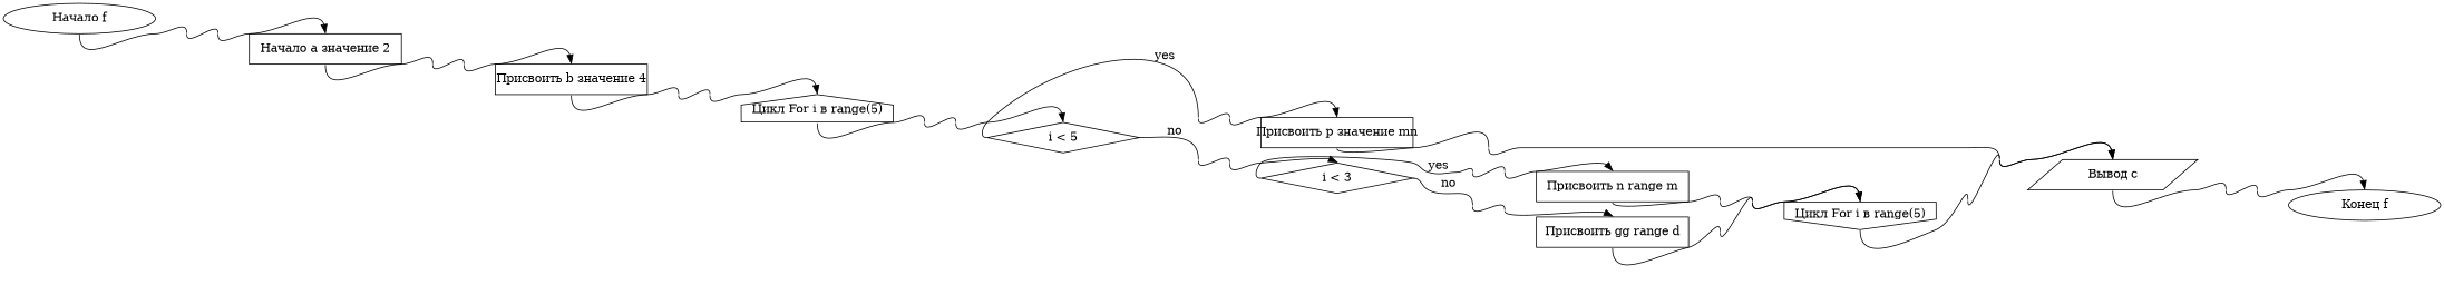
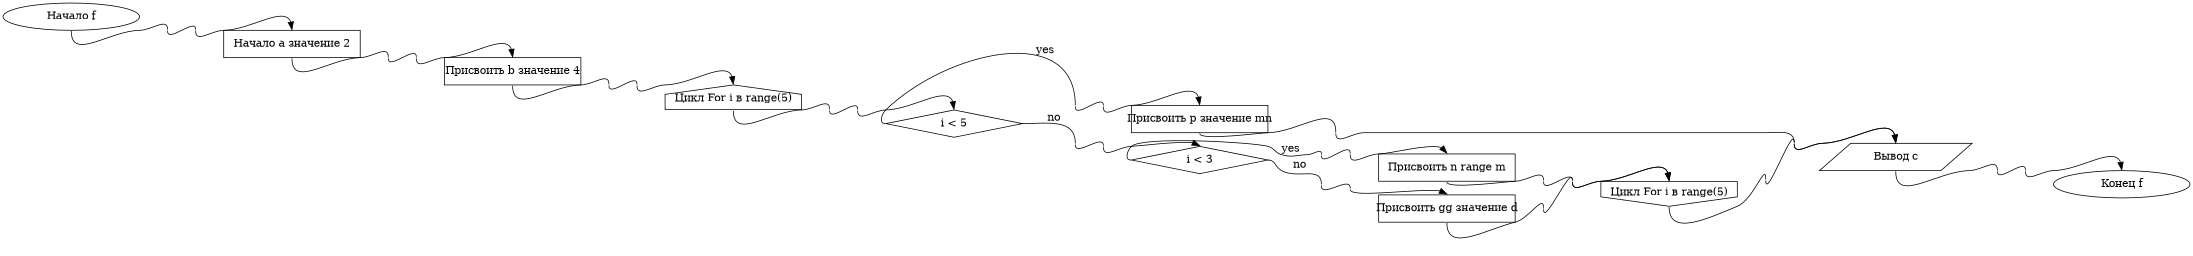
  graph {
    rankdir=LR
    node [shape=point]
    edge [dir=none headport=n tailport=s]
    n1 [fixedsize=true height=0.5 label="Начало f" shape=ellipse width=2.5]
    "__portNode__decl-1_1" [height=0 savePos="198,706.75" width=0]
    "__portNode__assignment-2_2" [height=0 savePos="198,669.75" width=0]
    n4 [fixedsize=true headport=n height=0.5 label="Начало a значение 2" shape=box tailport=s width=2.5]
    "__portNode__assignment-2_3" [height=0 savePos="198,633.75" width=0]
    "__portNode__assignment-3_4" [height=0 savePos="198,596.75" width=0]
    n7 [fixedsize=true headport=n height=0.5 label="Присвоить b значение 4" shape=box tailport=s width=2.5]
    "__portNode__assignment-3_5" [height=0 savePos="198,560.75" width=0]
    "__portNode__for_start-4_6" [height=0 savePos="198,523.75" width=0]
    n10 [fixedsize=true headport=n height=0.5 label="Цикл For i в range(5)" shape=house tailport=s width=2.5]
    "__portNode__for_start-4_7" [height=0 savePos="198,489.75" width=0]
    "__portNode__cond-6_8" [height=0 savePos="198,450.75" width=0]
    n13 [fixedsize=true height=0.5 label="i < 5" shape=diamond width=2.5]
    "__portNode__cond-6_9" [height=0 savePos="105,432.75" width=0]
    "__portNode__cond-6_11" [height=0 savePos="291,432.75" width=0]
    "__portNode__assignment-7_10" [height=0 savePos="90,309" width=0]
    "__portNode__cond-8_12" [height=0 savePos="298,363" width=0]
    n18 [fixedsize=true headport=n height=0.5 label="Присвоить p значение mn" shape=box tailport=s width=2.5]
    n19 [fixedsize=true height=0.5 label="i < 3" shape=diamond width=2.5]
    n20 [fixedsize=true height=0.5 label="Цикл For i в range(5)" shape=invhouse width=2.5]
    "__portNode__for_end-5_13" [height=0 savePos="206,146" width=0]
    "__portNode__expr-17_14" [height=0 savePos="100,109" width=0]
    n23 [fixedsize=true headport=n height=0.5 label="Вывод c" shape=parallelogram tailport=s width=2.5919]
    "__portNode__expr-17_15" [height=0 savePos="100,73" width=0]
    "__portNode__return-18_16" [height=0 savePos="100,36" width=0]
    n26 [fixedsize=true height=0.5 label="Конец f" shape=ellipse width=2.5]
    "__portNode__assignment-7_17" [height=0 savePos="90,273" width=0]
    "__portNode__cond-8_18" [height=0 savePos="205,345" width=0]
    "__portNode__cond-8_20" [height=0 savePos="391,345" width=0]
    "__portNode__assignment-9_19" [height=0 savePos="206,255" width=0]
    "__portNode__assignment-10_21" [height=0 savePos="404,255" width=0]
    n32 [fixedsize=true headport=n height=0.5 label="Присвоить n range m" shape=box tailport=s width=2.5]
-   n33 [fixedsize=true headport=n height=0.5 label="Присвоить gg range d" shape=box tailport=s width=2.5]
+   n33 [fixedsize=true headport=n height=0.5 label="Присвоить gg значение d" shape=box tailport=s width=2.5]
    "__portNode__assignment-9_22" [height=0 savePos="206,219" width=0]
    "__portNode__for_end-5_23" [height=0 savePos="206,180" width=0]
    "__portNode__assignment-10_24" [height=0 savePos="404,219" width=0]
    n1 -- "__portNode__decl-1_1"
    "__portNode__decl-1_1" -- "__portNode__assignment-2_2"
    "__portNode__assignment-2_2" -- n4 [dir=forward]
    n4 -- "__portNode__assignment-2_3"
    "__portNode__assignment-2_3" -- "__portNode__assignment-3_4"
    "__portNode__assignment-3_4" -- n7 [dir=forward]
    n7 -- "__portNode__assignment-3_5"
    "__portNode__assignment-3_5" -- "__portNode__for_start-4_6"
    "__portNode__for_start-4_6" -- n10 [dir=forward]
    n10 -- "__portNode__for_start-4_7"
    "__portNode__for_start-4_7" -- "__portNode__cond-6_8"
    "__portNode__cond-6_8" -- n13 [dir=forward]
    n13 -- "__portNode__cond-6_9" [label="yes  " tailport=w]
    n13 -- "__portNode__cond-6_11" [label="   no" tailport=e]
    "__portNode__cond-6_9" -- "__portNode__assignment-7_10"
    "__portNode__cond-6_11" -- "__portNode__cond-8_12"
    "__portNode__assignment-7_10" -- n18 [dir=forward]
    "__portNode__cond-8_12" -- n19 [dir=forward]
    n18 -- "__portNode__assignment-7_17"
    n19 -- "__portNode__cond-8_18" [label="yes  " tailport=w]
    n19 -- "__portNode__cond-8_20" [label="   no" tailport=e]
    n20 -- "__portNode__for_end-5_13"
    "__portNode__for_end-5_13" -- "__portNode__expr-17_14"
    "__portNode__expr-17_14" -- n23 [dir=forward]
    "__portNode__expr-17_14" -- n23 [dir=forward]
    n23 -- "__portNode__expr-17_15"
    "__portNode__expr-17_15" -- "__portNode__return-18_16"
    "__portNode__return-18_16" -- n26 [dir=forward]
    "__portNode__assignment-7_17" -- "__portNode__expr-17_14"
    "__portNode__cond-8_18" -- "__portNode__assignment-9_19"
    "__portNode__cond-8_20" -- "__portNode__assignment-10_21"
    "__portNode__assignment-9_19" -- n32 [dir=forward]
    "__portNode__assignment-10_21" -- n33 [dir=forward]
    n32 -- "__portNode__assignment-9_22"
    n33 -- "__portNode__assignment-10_24"
    "__portNode__assignment-9_22" -- "__portNode__for_end-5_23"
    "__portNode__for_end-5_23" -- n20 [dir=forward]
    "__portNode__for_end-5_23" -- n20 [dir=forward]
    "__portNode__assignment-10_24" -- "__portNode__for_end-5_23"
  }
